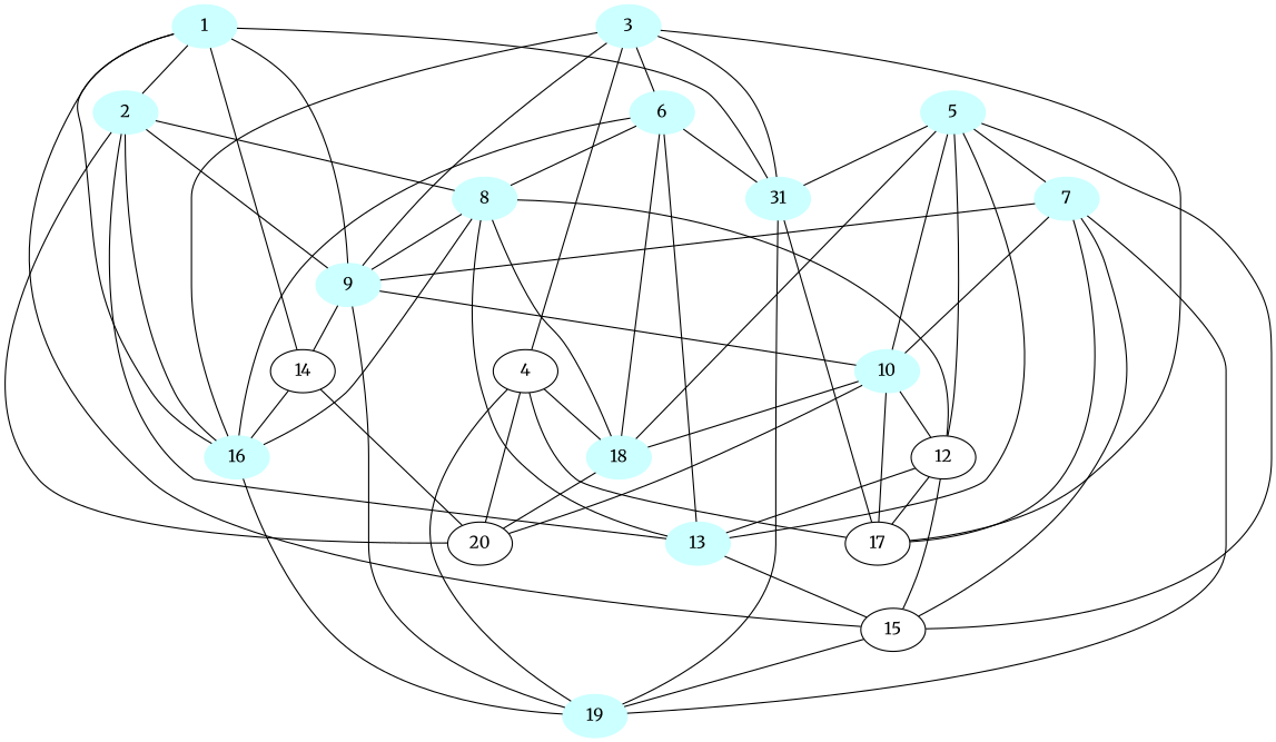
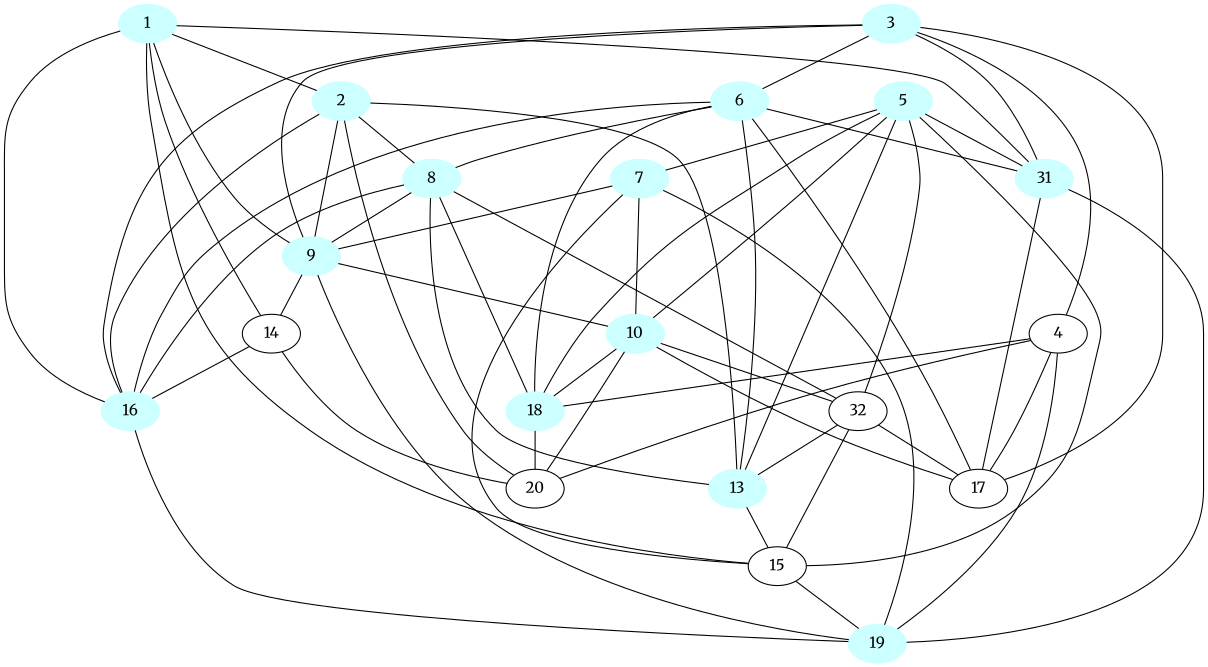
  graph {
    fontname=Merriweather
    node [color="#CCFFFF" fontname=Merriweather style=filled]
    edge [fontname=Merriweather]
    1
    2
    9
    n4 [label=31]
    16
    14 [color="" style=""]
    15 [color="" style=""]
    8
    13
    20 [color="" style=""]
    10
    19
    17 [color="" style=""]
    18
-   12 [color="" style=""]
+   12 [label=32 color="" style=""]
    3
    6
    4 [color="" style=""]
    5
    7
    1 -- 2
    1 -- 9
    1 -- n4
    1 -- 16
    1 -- 14
    1 -- 15
    2 -- 9
    2 -- 16
    2 -- 8
    2 -- 13
    2 -- 20
    9 -- 14
    9 -- 10
    9 -- 19
    n4 -- 19
    n4 -- 17
    16 -- 19
    14 -- 16
    14 -- 20
    15 -- 19
    8 -- 9
    8 -- 16
    8 -- 13
    8 -- 18
    8 -- 12
    13 -- 15
    10 -- 20
    10 -- 17
    10 -- 18
    10 -- 12
    18 -- 20
    12 -- 15
    12 -- 13
    12 -- 17
    3 -- 9
    3 -- n4
    3 -- 16
    3 -- 17
    3 -- 6
    3 -- 4
    6 -- n4
    6 -- 16
    6 -- 8
    6 -- 13
    6 -- 18
    4 -- 20
    4 -- 19
    4 -- 17
    4 -- 18
    5 -- n4
    5 -- 15
    5 -- 13
    5 -- 10
    5 -- 18
    5 -- 12
    5 -- 7
    7 -- 9
    7 -- 15
    7 -- 10
    7 -- 19
-   7 -- 17
+   6 -- 17
  }
